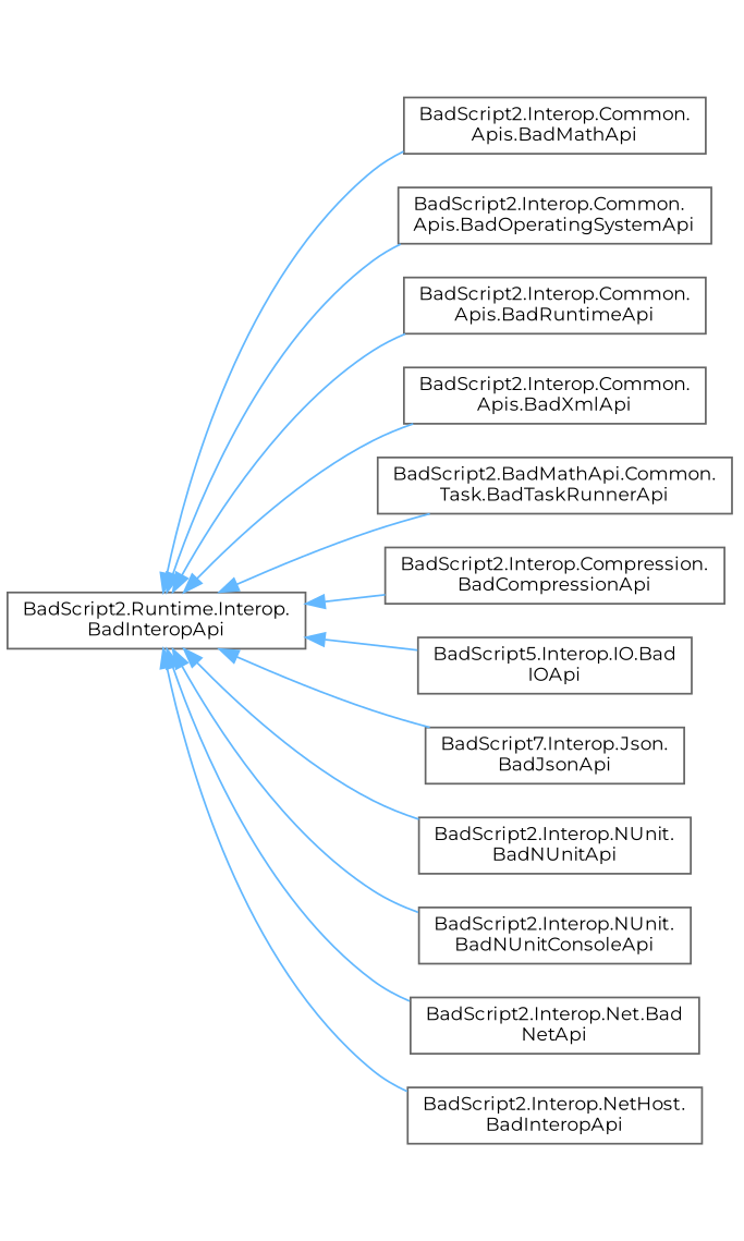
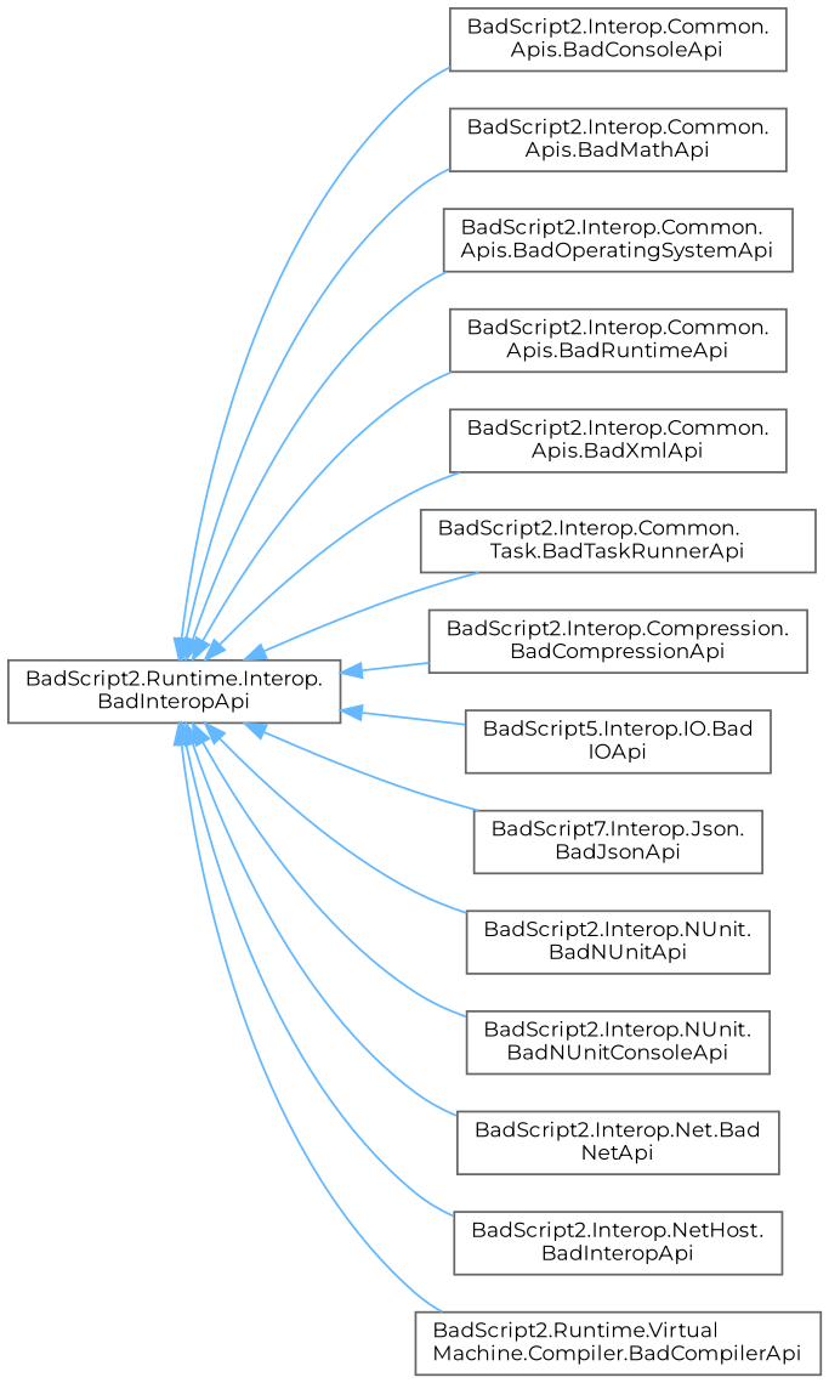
  digraph {
    fontname=Montserrat
    rankdir=LR
    node [color=grey40 fillcolor=white fontname=Montserrat fontsize=10 shape=box style=filled]
    edge [color=steelblue1 dir=back fontname=Montserrat fontsize=10 labelfontname=Helvetica labelfontsize=10 style=solid]
    n1 [height=0.2 label="BadScript2.Runtime.Interop.\lBadInteropApi" width=0.4]
+   n2 [height=0.2 label="BadScript2.Interop.Common.\lApis.BadConsoleApi" width=0.4]
    n3 [height=0.2 label="BadScript2.Interop.Common.\lApis.BadMathApi" width=0.4]
    n4 [height=0.2 label="BadScript2.Interop.Common.\lApis.BadOperatingSystemApi" width=0.4]
    n5 [height=0.2 label="BadScript2.Interop.Common.\lApis.BadRuntimeApi" width=0.4]
    n6 [height=0.2 label="BadScript2.Interop.Common.\lApis.BadXmlApi" width=0.4]
-   n7 [height=0.2 label="BadScript2.BadMathApi.Common.\lTask.BadTaskRunnerApi" width=0.4]
+   n7 [height=0.2 label="BadScript2.Interop.Common.\lTask.BadTaskRunnerApi" width=0.4]
    n8 [height=0.2 label="BadScript2.Interop.Compression.\lBadCompressionApi" width=0.4]
    n9 [height=0.2 label="BadScript5.Interop.IO.Bad\lIOApi" width=0.4]
    n10 [height=0.2 label="BadScript7.Interop.Json.\lBadJsonApi" width=0.4]
    n11 [height=0.2 label="BadScript2.Interop.NUnit.\lBadNUnitApi" width=0.4]
    n12 [height=0.2 label="BadScript2.Interop.NUnit.\lBadNUnitConsoleApi" width=0.4]
    n13 [height=0.2 label="BadScript2.Interop.Net.Bad\lNetApi" width=0.4]
    n14 [height=0.2 label="BadScript2.Interop.NetHost.\lBadInteropApi" width=0.4]
+   n15 [height=0.2 label="BadScript2.Runtime.Virtual\lMachine.Compiler.BadCompilerApi" width=0.4]
+   n1 -> n2
    n1 -> n3
    n1 -> n4
    n1 -> n5
    n1 -> n6
    n1 -> n7
    n1 -> n8
    n1 -> n9
    n1 -> n10
    n1 -> n11
    n1 -> n12
    n1 -> n13
    n1 -> n14
+   n1 -> n15
  }
